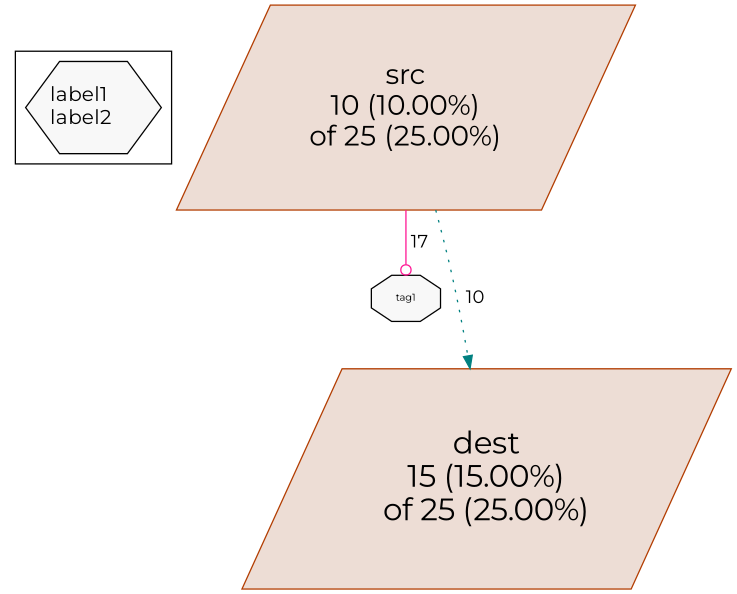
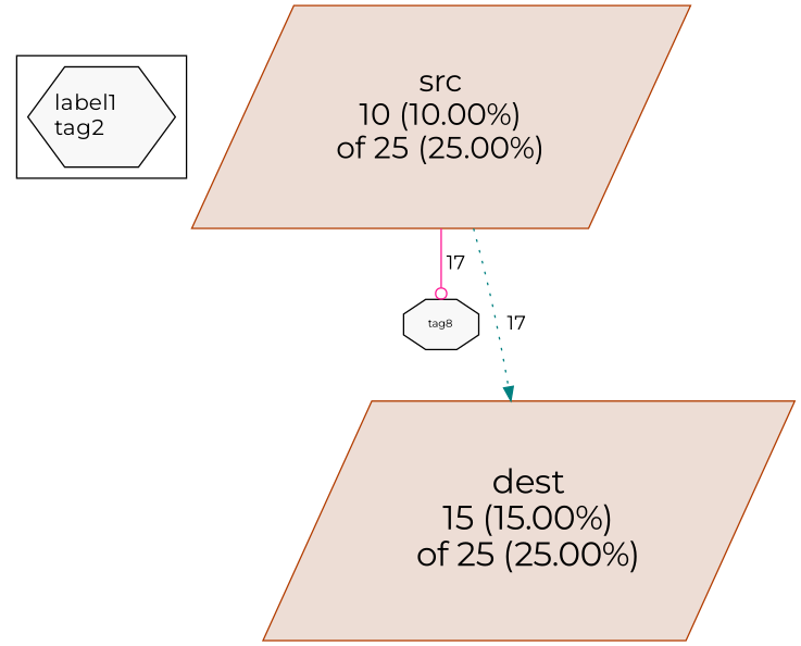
  digraph {
    fontname=Montserrat
    node [fillcolor="#f8f8f8" fontname=Montserrat shape=parallelogram style=filled]
    edge [fontname=Montserrat]
-   n1 [fontsize=16 label="label1\llabel2\l" shape=hexagon]
+   n1 [fontsize=16 label="label1\ltag2\l" shape=hexagon]
    n2 [color="#b23c00" fillcolor="#edddd5" fontsize=22 label="src\n10 (10.00%)\nof 25 (25.00%)"]
-   n3 [fontsize=8 label=tag1 shape=octagon]
+   n3 [fontsize=8 label=tag8 shape=octagon]
    n4 [color="#b23c00" fillcolor="#edddd5" fontsize=24 label="dest\n15 (15.00%)\nof 25 (25.00%)"]
    subgraph cluster_1 {
      n1
    }
    n2 -> n3 [arrowhead=odot color=deeppink label=" 17" weight=100]
-   n2 -> n4 [arrowhead=normal color=teal label=" 10" minlen=2 style=dotted weight=11]
+   n2 -> n4 [arrowhead=normal color=teal label=" 17" minlen=2 style=dotted weight=11]
  }
